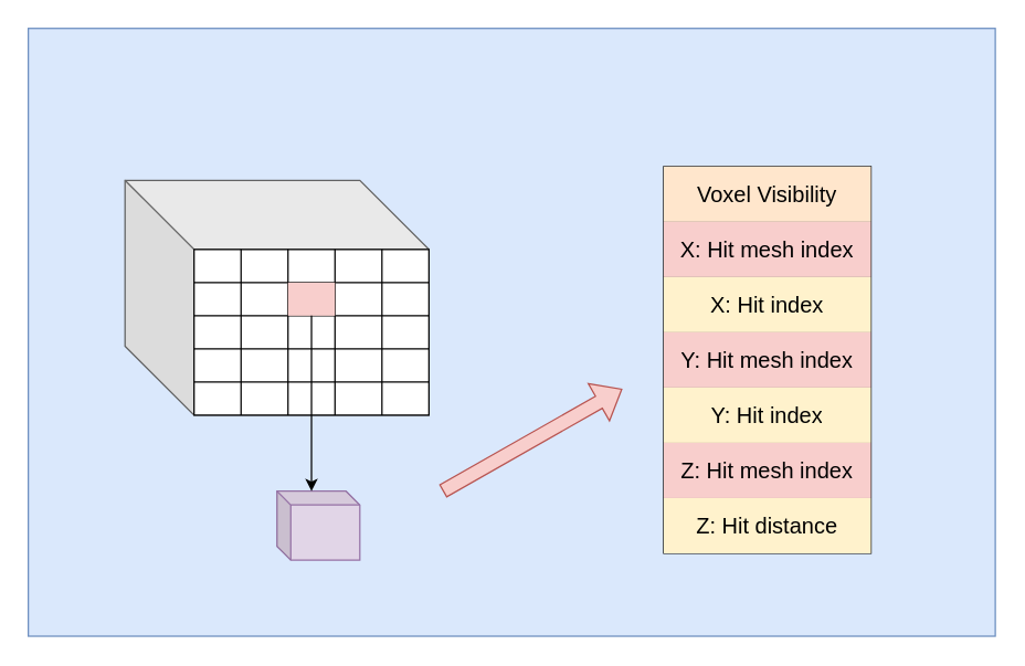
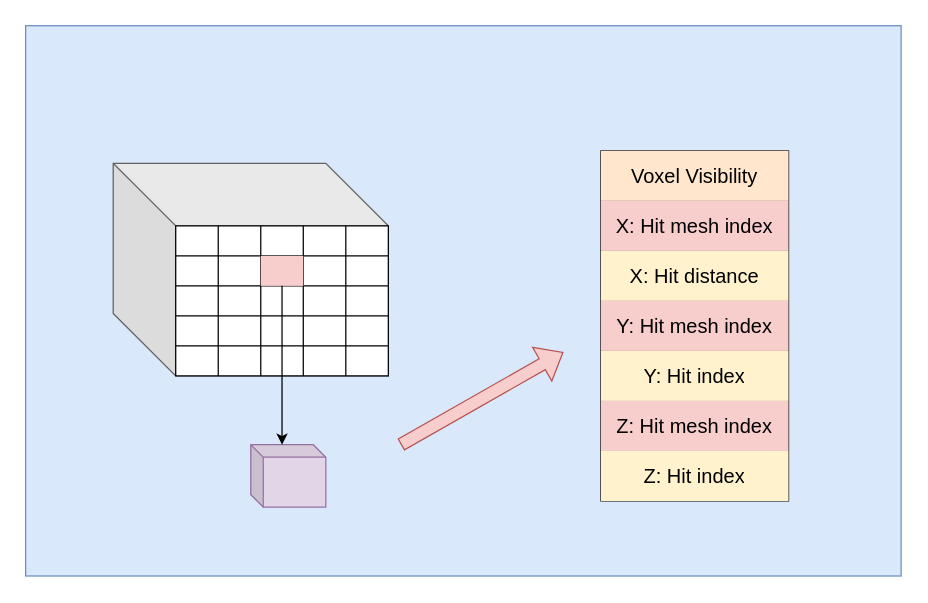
  <mxCell id="0" />
  <mxCell id="1" parent="0" />
  <mxCell id="2" value="" style="rounded=0;whiteSpace=wrap;html=1;fillColor=#dae8fc;strokeColor=#6c8ebf;" vertex="1" parent="1"><mxGeometry x="20" y="20" width="700" height="440" as="geometry" /></mxCell>
  <mxCell id="3" value="" style="shape=cube;whiteSpace=wrap;html=1;boundedLbl=1;backgroundOutline=1;darkOpacity=0.05;darkOpacity2=0.1;size=50;container=0;fillColor=#f5f5f5;strokeColor=#666666;fontColor=#333333;" vertex="1" parent="1"><mxGeometry x="90" y="130" width="220" height="170" as="geometry" /></mxCell>
  <mxCell id="4" value="" style="shape=table;startSize=0;container=1;collapsible=0;childLayout=tableLayout;fontSize=16;" vertex="1" parent="1"><mxGeometry x="140" y="180" width="170" height="120" as="geometry" /></mxCell>
  <mxCell id="5" value="" style="shape=tableRow;horizontal=0;startSize=0;swimlaneHead=0;swimlaneBody=0;strokeColor=inherit;top=0;left=0;bottom=0;right=0;collapsible=0;dropTarget=0;fillColor=none;points=[[0,0.5],[1,0.5]];portConstraint=eastwest;fontSize=16;" vertex="1" parent="4"><mxGeometry width="170" height="24" as="geometry" /></mxCell>
  <mxCell id="6" value="" style="shape=partialRectangle;html=1;whiteSpace=wrap;connectable=0;strokeColor=inherit;overflow=hidden;fillColor=none;top=0;left=0;bottom=0;right=0;pointerEvents=1;fontSize=16;" vertex="1" parent="5"><mxGeometry width="34" height="24" as="geometry"><mxRectangle width="34" height="24" as="alternateBounds" /></mxGeometry></mxCell>
  <mxCell id="7" value="" style="shape=partialRectangle;html=1;whiteSpace=wrap;connectable=0;strokeColor=inherit;overflow=hidden;fillColor=none;top=0;left=0;bottom=0;right=0;pointerEvents=1;fontSize=16;" vertex="1" parent="5"><mxGeometry x="34" width="34" height="24" as="geometry"><mxRectangle width="34" height="24" as="alternateBounds" /></mxGeometry></mxCell>
  <mxCell id="8" value="" style="shape=partialRectangle;html=1;whiteSpace=wrap;connectable=0;strokeColor=inherit;overflow=hidden;fillColor=none;top=0;left=0;bottom=0;right=0;pointerEvents=1;fontSize=16;" vertex="1" parent="5"><mxGeometry x="68" width="34" height="24" as="geometry"><mxRectangle width="34" height="24" as="alternateBounds" /></mxGeometry></mxCell>
  <mxCell id="9" style="shape=partialRectangle;html=1;whiteSpace=wrap;connectable=0;strokeColor=inherit;overflow=hidden;fillColor=none;top=0;left=0;bottom=0;right=0;pointerEvents=1;fontSize=16;" vertex="1" parent="5"><mxGeometry x="102" width="34" height="24" as="geometry"><mxRectangle width="34" height="24" as="alternateBounds" /></mxGeometry></mxCell>
  <mxCell id="10" style="shape=partialRectangle;html=1;whiteSpace=wrap;connectable=0;strokeColor=inherit;overflow=hidden;fillColor=none;top=0;left=0;bottom=0;right=0;pointerEvents=1;fontSize=16;" vertex="1" parent="5"><mxGeometry x="136" width="34" height="24" as="geometry"><mxRectangle width="34" height="24" as="alternateBounds" /></mxGeometry></mxCell>
  <mxCell id="11" style="shape=tableRow;horizontal=0;startSize=0;swimlaneHead=0;swimlaneBody=0;strokeColor=inherit;top=0;left=0;bottom=0;right=0;collapsible=0;dropTarget=0;fillColor=none;points=[[0,0.5],[1,0.5]];portConstraint=eastwest;fontSize=16;" vertex="1" parent="4"><mxGeometry y="24" width="170" height="24" as="geometry" /></mxCell>
  <mxCell id="12" style="shape=partialRectangle;html=1;whiteSpace=wrap;connectable=0;strokeColor=inherit;overflow=hidden;fillColor=none;top=0;left=0;bottom=0;right=0;pointerEvents=1;fontSize=16;" vertex="1" parent="11"><mxGeometry width="34" height="24" as="geometry"><mxRectangle width="34" height="24" as="alternateBounds" /></mxGeometry></mxCell>
  <mxCell id="13" style="shape=partialRectangle;html=1;whiteSpace=wrap;connectable=0;strokeColor=inherit;overflow=hidden;fillColor=none;top=0;left=0;bottom=0;right=0;pointerEvents=1;fontSize=16;" vertex="1" parent="11"><mxGeometry x="34" width="34" height="24" as="geometry"><mxRectangle width="34" height="24" as="alternateBounds" /></mxGeometry></mxCell>
  <mxCell id="14" style="shape=partialRectangle;html=1;whiteSpace=wrap;connectable=0;strokeColor=#b85450;overflow=hidden;fillColor=#f8cecc;top=0;left=0;bottom=0;right=0;pointerEvents=1;fontSize=16;" vertex="1" parent="11"><mxGeometry x="68" width="34" height="24" as="geometry"><mxRectangle width="34" height="24" as="alternateBounds" /></mxGeometry></mxCell>
  <mxCell id="15" style="shape=partialRectangle;html=1;whiteSpace=wrap;connectable=0;strokeColor=inherit;overflow=hidden;fillColor=none;top=0;left=0;bottom=0;right=0;pointerEvents=1;fontSize=16;" vertex="1" parent="11"><mxGeometry x="102" width="34" height="24" as="geometry"><mxRectangle width="34" height="24" as="alternateBounds" /></mxGeometry></mxCell>
  <mxCell id="16" style="shape=partialRectangle;html=1;whiteSpace=wrap;connectable=0;strokeColor=inherit;overflow=hidden;fillColor=none;top=0;left=0;bottom=0;right=0;pointerEvents=1;fontSize=16;" vertex="1" parent="11"><mxGeometry x="136" width="34" height="24" as="geometry"><mxRectangle width="34" height="24" as="alternateBounds" /></mxGeometry></mxCell>
  <mxCell id="17" style="shape=tableRow;horizontal=0;startSize=0;swimlaneHead=0;swimlaneBody=0;strokeColor=inherit;top=0;left=0;bottom=0;right=0;collapsible=0;dropTarget=0;fillColor=none;points=[[0,0.5],[1,0.5]];portConstraint=eastwest;fontSize=16;" vertex="1" parent="4"><mxGeometry y="48" width="170" height="24" as="geometry" /></mxCell>
  <mxCell id="18" style="shape=partialRectangle;html=1;whiteSpace=wrap;connectable=0;strokeColor=inherit;overflow=hidden;fillColor=none;top=0;left=0;bottom=0;right=0;pointerEvents=1;fontSize=16;" vertex="1" parent="17"><mxGeometry width="34" height="24" as="geometry"><mxRectangle width="34" height="24" as="alternateBounds" /></mxGeometry></mxCell>
  <mxCell id="19" style="shape=partialRectangle;html=1;whiteSpace=wrap;connectable=0;strokeColor=inherit;overflow=hidden;fillColor=none;top=0;left=0;bottom=0;right=0;pointerEvents=1;fontSize=16;" vertex="1" parent="17"><mxGeometry x="34" width="34" height="24" as="geometry"><mxRectangle width="34" height="24" as="alternateBounds" /></mxGeometry></mxCell>
  <mxCell id="20" style="shape=partialRectangle;html=1;whiteSpace=wrap;connectable=0;strokeColor=inherit;overflow=hidden;fillColor=none;top=0;left=0;bottom=0;right=0;pointerEvents=1;fontSize=16;" vertex="1" parent="17"><mxGeometry x="68" width="34" height="24" as="geometry"><mxRectangle width="34" height="24" as="alternateBounds" /></mxGeometry></mxCell>
  <mxCell id="21" style="shape=partialRectangle;html=1;whiteSpace=wrap;connectable=0;strokeColor=inherit;overflow=hidden;fillColor=none;top=0;left=0;bottom=0;right=0;pointerEvents=1;fontSize=16;" vertex="1" parent="17"><mxGeometry x="102" width="34" height="24" as="geometry"><mxRectangle width="34" height="24" as="alternateBounds" /></mxGeometry></mxCell>
  <mxCell id="22" style="shape=partialRectangle;html=1;whiteSpace=wrap;connectable=0;strokeColor=inherit;overflow=hidden;fillColor=none;top=0;left=0;bottom=0;right=0;pointerEvents=1;fontSize=16;" vertex="1" parent="17"><mxGeometry x="136" width="34" height="24" as="geometry"><mxRectangle width="34" height="24" as="alternateBounds" /></mxGeometry></mxCell>
  <mxCell id="23" value="" style="shape=tableRow;horizontal=0;startSize=0;swimlaneHead=0;swimlaneBody=0;strokeColor=inherit;top=0;left=0;bottom=0;right=0;collapsible=0;dropTarget=0;fillColor=none;points=[[0,0.5],[1,0.5]];portConstraint=eastwest;fontSize=16;" vertex="1" parent="4"><mxGeometry y="72" width="170" height="24" as="geometry" /></mxCell>
  <mxCell id="24" value="" style="shape=partialRectangle;html=1;whiteSpace=wrap;connectable=0;strokeColor=inherit;overflow=hidden;fillColor=none;top=0;left=0;bottom=0;right=0;pointerEvents=1;fontSize=16;" vertex="1" parent="23"><mxGeometry width="34" height="24" as="geometry"><mxRectangle width="34" height="24" as="alternateBounds" /></mxGeometry></mxCell>
  <mxCell id="25" value="" style="shape=partialRectangle;html=1;whiteSpace=wrap;connectable=0;strokeColor=inherit;overflow=hidden;fillColor=none;top=0;left=0;bottom=0;right=0;pointerEvents=1;fontSize=16;" vertex="1" parent="23"><mxGeometry x="34" width="34" height="24" as="geometry"><mxRectangle width="34" height="24" as="alternateBounds" /></mxGeometry></mxCell>
  <mxCell id="26" value="" style="shape=partialRectangle;html=1;whiteSpace=wrap;connectable=0;strokeColor=inherit;overflow=hidden;fillColor=none;top=0;left=0;bottom=0;right=0;pointerEvents=1;fontSize=16;" vertex="1" parent="23"><mxGeometry x="68" width="34" height="24" as="geometry"><mxRectangle width="34" height="24" as="alternateBounds" /></mxGeometry></mxCell>
  <mxCell id="27" style="shape=partialRectangle;html=1;whiteSpace=wrap;connectable=0;strokeColor=inherit;overflow=hidden;fillColor=none;top=0;left=0;bottom=0;right=0;pointerEvents=1;fontSize=16;" vertex="1" parent="23"><mxGeometry x="102" width="34" height="24" as="geometry"><mxRectangle width="34" height="24" as="alternateBounds" /></mxGeometry></mxCell>
  <mxCell id="28" style="shape=partialRectangle;html=1;whiteSpace=wrap;connectable=0;strokeColor=inherit;overflow=hidden;fillColor=none;top=0;left=0;bottom=0;right=0;pointerEvents=1;fontSize=16;" vertex="1" parent="23"><mxGeometry x="136" width="34" height="24" as="geometry"><mxRectangle width="34" height="24" as="alternateBounds" /></mxGeometry></mxCell>
  <mxCell id="29" value="" style="shape=tableRow;horizontal=0;startSize=0;swimlaneHead=0;swimlaneBody=0;strokeColor=inherit;top=0;left=0;bottom=0;right=0;collapsible=0;dropTarget=0;fillColor=none;points=[[0,0.5],[1,0.5]];portConstraint=eastwest;fontSize=16;" vertex="1" parent="4"><mxGeometry y="96" width="170" height="24" as="geometry" /></mxCell>
  <mxCell id="30" value="" style="shape=partialRectangle;html=1;whiteSpace=wrap;connectable=0;strokeColor=inherit;overflow=hidden;fillColor=none;top=0;left=0;bottom=0;right=0;pointerEvents=1;fontSize=16;" vertex="1" parent="29"><mxGeometry width="34" height="24" as="geometry"><mxRectangle width="34" height="24" as="alternateBounds" /></mxGeometry></mxCell>
  <mxCell id="31" value="" style="shape=partialRectangle;html=1;whiteSpace=wrap;connectable=0;strokeColor=inherit;overflow=hidden;fillColor=none;top=0;left=0;bottom=0;right=0;pointerEvents=1;fontSize=16;" vertex="1" parent="29"><mxGeometry x="34" width="34" height="24" as="geometry"><mxRectangle width="34" height="24" as="alternateBounds" /></mxGeometry></mxCell>
  <mxCell id="32" value="" style="shape=partialRectangle;html=1;whiteSpace=wrap;connectable=0;strokeColor=inherit;overflow=hidden;fillColor=none;top=0;left=0;bottom=0;right=0;pointerEvents=1;fontSize=16;" vertex="1" parent="29"><mxGeometry x="68" width="34" height="24" as="geometry"><mxRectangle width="34" height="24" as="alternateBounds" /></mxGeometry></mxCell>
  <mxCell id="33" style="shape=partialRectangle;html=1;whiteSpace=wrap;connectable=0;strokeColor=inherit;overflow=hidden;fillColor=none;top=0;left=0;bottom=0;right=0;pointerEvents=1;fontSize=16;" vertex="1" parent="29"><mxGeometry x="102" width="34" height="24" as="geometry"><mxRectangle width="34" height="24" as="alternateBounds" /></mxGeometry></mxCell>
  <mxCell id="34" style="shape=partialRectangle;html=1;whiteSpace=wrap;connectable=0;strokeColor=inherit;overflow=hidden;fillColor=none;top=0;left=0;bottom=0;right=0;pointerEvents=1;fontSize=16;" vertex="1" parent="29"><mxGeometry x="136" width="34" height="24" as="geometry"><mxRectangle width="34" height="24" as="alternateBounds" /></mxGeometry></mxCell>
  <mxCell id="35" value="" style="shape=cube;whiteSpace=wrap;html=1;boundedLbl=1;backgroundOutline=1;darkOpacity=0.05;darkOpacity2=0.1;size=10;container=0;fillColor=#e1d5e7;strokeColor=#9673a6;" vertex="1" parent="1"><mxGeometry x="200" y="355" width="60" height="50" as="geometry" /></mxCell>
  <mxCell id="36" value="" style="endArrow=classic;html=1;rounded=0;entryX=0;entryY=0;entryDx=25;entryDy=0;entryPerimeter=0;" edge="1" parent="1" source="11" target="35"><mxGeometry width="50" height="50" relative="1" as="geometry"><mxPoint x="270" y="380" as="sourcePoint" /><mxPoint x="320" y="330" as="targetPoint" /></mxGeometry></mxCell>
  <mxCell id="37" value="" style="shape=table;startSize=0;container=1;collapsible=0;childLayout=tableLayout;fontSize=16;" vertex="1" parent="1"><mxGeometry x="480" y="120" width="150" height="280" as="geometry" /></mxCell>
  <mxCell id="38" style="shape=tableRow;horizontal=0;startSize=0;swimlaneHead=0;swimlaneBody=0;strokeColor=inherit;top=0;left=0;bottom=0;right=0;collapsible=0;dropTarget=0;fillColor=none;points=[[0,0.5],[1,0.5]];portConstraint=eastwest;fontSize=16;" vertex="1" parent="37"><mxGeometry width="150" height="40" as="geometry" /></mxCell>
  <mxCell id="39" value="Voxel Visibility" style="shape=partialRectangle;html=1;whiteSpace=wrap;connectable=0;strokeColor=#d79b00;overflow=hidden;fillColor=#ffe6cc;top=0;left=0;bottom=0;right=0;pointerEvents=1;fontSize=16;" vertex="1" parent="38"><mxGeometry width="150" height="40" as="geometry"><mxRectangle width="150" height="40" as="alternateBounds" /></mxGeometry></mxCell>
  <mxCell id="40" value="" style="shape=tableRow;horizontal=0;startSize=0;swimlaneHead=0;swimlaneBody=0;strokeColor=inherit;top=0;left=0;bottom=0;right=0;collapsible=0;dropTarget=0;fillColor=none;points=[[0,0.5],[1,0.5]];portConstraint=eastwest;fontSize=16;" vertex="1" parent="37"><mxGeometry y="40" width="150" height="40" as="geometry" /></mxCell>
  <mxCell id="41" value="X: Hit mesh index" style="shape=partialRectangle;html=1;whiteSpace=wrap;connectable=0;strokeColor=#b85450;overflow=hidden;fillColor=#f8cecc;top=0;left=0;bottom=0;right=0;pointerEvents=1;fontSize=16;" vertex="1" parent="40"><mxGeometry width="150" height="40" as="geometry"><mxRectangle width="150" height="40" as="alternateBounds" /></mxGeometry></mxCell>
  <mxCell id="42" value="" style="shape=tableRow;horizontal=0;startSize=0;swimlaneHead=0;swimlaneBody=0;strokeColor=inherit;top=0;left=0;bottom=0;right=0;collapsible=0;dropTarget=0;fillColor=none;points=[[0,0.5],[1,0.5]];portConstraint=eastwest;fontSize=16;" vertex="1" parent="37"><mxGeometry y="80" width="150" height="40" as="geometry" /></mxCell>
- <mxCell id="43" value="X: Hit index" style="shape=partialRectangle;html=1;whiteSpace=wrap;connectable=0;strokeColor=#d6b656;overflow=hidden;fillColor=#fff2cc;top=0;left=0;bottom=0;right=0;pointerEvents=1;fontSize=16;" vertex="1" parent="42"><mxGeometry width="150" height="40" as="geometry"><mxRectangle width="150" height="40" as="alternateBounds" /></mxGeometry></mxCell>
+ <mxCell id="43" value="X: Hit distance" style="shape=partialRectangle;html=1;whiteSpace=wrap;connectable=0;strokeColor=#d6b656;overflow=hidden;fillColor=#fff2cc;top=0;left=0;bottom=0;right=0;pointerEvents=1;fontSize=16;" vertex="1" parent="42"><mxGeometry width="150" height="40" as="geometry"><mxRectangle width="150" height="40" as="alternateBounds" /></mxGeometry></mxCell>
  <mxCell id="44" value="" style="shape=tableRow;horizontal=0;startSize=0;swimlaneHead=0;swimlaneBody=0;strokeColor=inherit;top=0;left=0;bottom=0;right=0;collapsible=0;dropTarget=0;fillColor=none;points=[[0,0.5],[1,0.5]];portConstraint=eastwest;fontSize=16;" vertex="1" parent="37"><mxGeometry y="120" width="150" height="40" as="geometry" /></mxCell>
  <mxCell id="45" value="Y: Hit mesh index" style="shape=partialRectangle;html=1;whiteSpace=wrap;connectable=0;strokeColor=#b85450;overflow=hidden;fillColor=#f8cecc;top=0;left=0;bottom=0;right=0;pointerEvents=1;fontSize=16;" vertex="1" parent="44"><mxGeometry width="150" height="40" as="geometry"><mxRectangle width="150" height="40" as="alternateBounds" /></mxGeometry></mxCell>
  <mxCell id="46" style="shape=tableRow;horizontal=0;startSize=0;swimlaneHead=0;swimlaneBody=0;strokeColor=inherit;top=0;left=0;bottom=0;right=0;collapsible=0;dropTarget=0;fillColor=none;points=[[0,0.5],[1,0.5]];portConstraint=eastwest;fontSize=16;" vertex="1" parent="37"><mxGeometry y="160" width="150" height="40" as="geometry" /></mxCell>
  <mxCell id="47" value="Y: Hit index" style="shape=partialRectangle;html=1;whiteSpace=wrap;connectable=0;strokeColor=#d6b656;overflow=hidden;fillColor=#fff2cc;top=0;left=0;bottom=0;right=0;pointerEvents=1;fontSize=16;" vertex="1" parent="46"><mxGeometry width="150" height="40" as="geometry"><mxRectangle width="150" height="40" as="alternateBounds" /></mxGeometry></mxCell>
  <mxCell id="48" style="shape=tableRow;horizontal=0;startSize=0;swimlaneHead=0;swimlaneBody=0;strokeColor=inherit;top=0;left=0;bottom=0;right=0;collapsible=0;dropTarget=0;fillColor=none;points=[[0,0.5],[1,0.5]];portConstraint=eastwest;fontSize=16;" vertex="1" parent="37"><mxGeometry y="200" width="150" height="40" as="geometry" /></mxCell>
  <mxCell id="49" value="Z: Hit mesh index" style="shape=partialRectangle;html=1;whiteSpace=wrap;connectable=0;strokeColor=#b85450;overflow=hidden;fillColor=#f8cecc;top=0;left=0;bottom=0;right=0;pointerEvents=1;fontSize=16;" vertex="1" parent="48"><mxGeometry width="150" height="40" as="geometry"><mxRectangle width="150" height="40" as="alternateBounds" /></mxGeometry></mxCell>
  <mxCell id="50" style="shape=tableRow;horizontal=0;startSize=0;swimlaneHead=0;swimlaneBody=0;strokeColor=inherit;top=0;left=0;bottom=0;right=0;collapsible=0;dropTarget=0;fillColor=none;points=[[0,0.5],[1,0.5]];portConstraint=eastwest;fontSize=16;" vertex="1" parent="37"><mxGeometry y="240" width="150" height="40" as="geometry" /></mxCell>
- <mxCell id="51" value="Z: Hit distance" style="shape=partialRectangle;html=1;whiteSpace=wrap;connectable=0;strokeColor=#d6b656;overflow=hidden;fillColor=#fff2cc;top=0;left=0;bottom=0;right=0;pointerEvents=1;fontSize=16;" vertex="1" parent="50"><mxGeometry width="150" height="40" as="geometry"><mxRectangle width="150" height="40" as="alternateBounds" /></mxGeometry></mxCell>
+ <mxCell id="51" value="Z: Hit index" style="shape=partialRectangle;html=1;whiteSpace=wrap;connectable=0;strokeColor=#d6b656;overflow=hidden;fillColor=#fff2cc;top=0;left=0;bottom=0;right=0;pointerEvents=1;fontSize=16;" vertex="1" parent="50"><mxGeometry width="150" height="40" as="geometry"><mxRectangle width="150" height="40" as="alternateBounds" /></mxGeometry></mxCell>
  <mxCell id="52" value="" style="shape=flexArrow;endArrow=classic;html=1;rounded=0;fillColor=#f8cecc;strokeColor=#b85450;" edge="1" parent="1"><mxGeometry width="50" height="50" relative="1" as="geometry"><mxPoint x="320" y="355" as="sourcePoint" /><mxPoint x="450" y="281" as="targetPoint" /></mxGeometry></mxCell>
